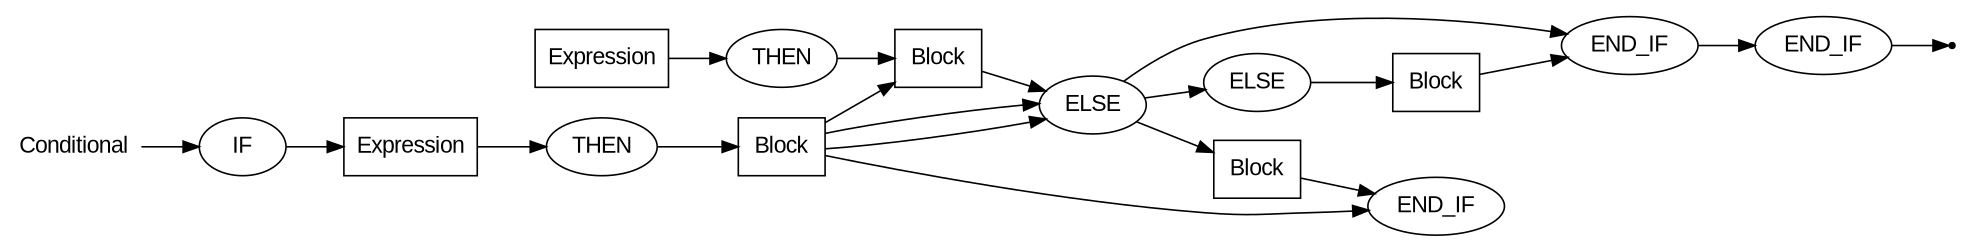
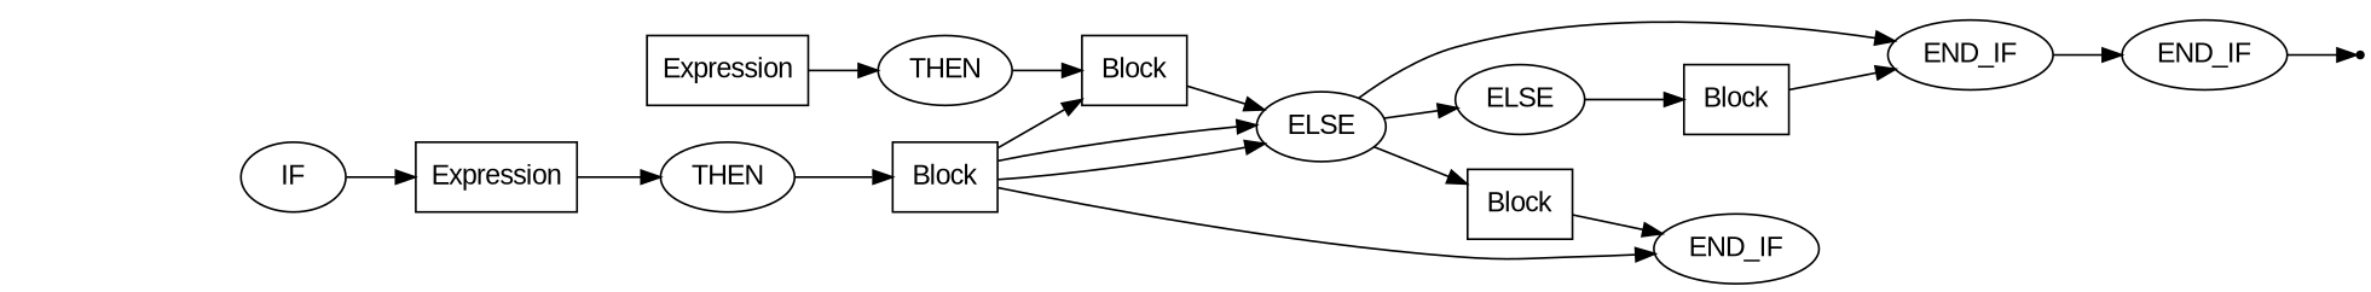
  digraph {
    rankdir=LR
    node [fontname=Arial shape=oval]
-   n1 [label=Conditional shape=plaintext]
    n2 [label=IF]
    n3 [label=Expression shape=box]
    end [shape=point]
    n5 [label=THEN]
    n6 [label=Block shape=box]
    n7 [label=ELSE]
    n8 [label=END_IF]
    n9 [label=Block shape=box]
    n10 [label=END_IF]
    n11 [label=ELSE]
    n12 [label=Block shape=box]
    n13 [label=END_IF]
    n14 [label=Block shape=box]
    n15 [label=Expression shape=box]
    n16 [label=THEN]
-   n1 -> n2
    n2 -> n3
    n3 -> n5
    n5 -> n6
    n6 -> n7
    n6 -> n7
    n6 -> n8
    n6 -> n9
    n7 -> n10
    n7 -> n11
    n7 -> n12
    n9 -> n7
    n10 -> n13
    n11 -> n14
    n12 -> n8
    n13 -> end
    n14 -> n10
    n15 -> n16
    n16 -> n9
  }
